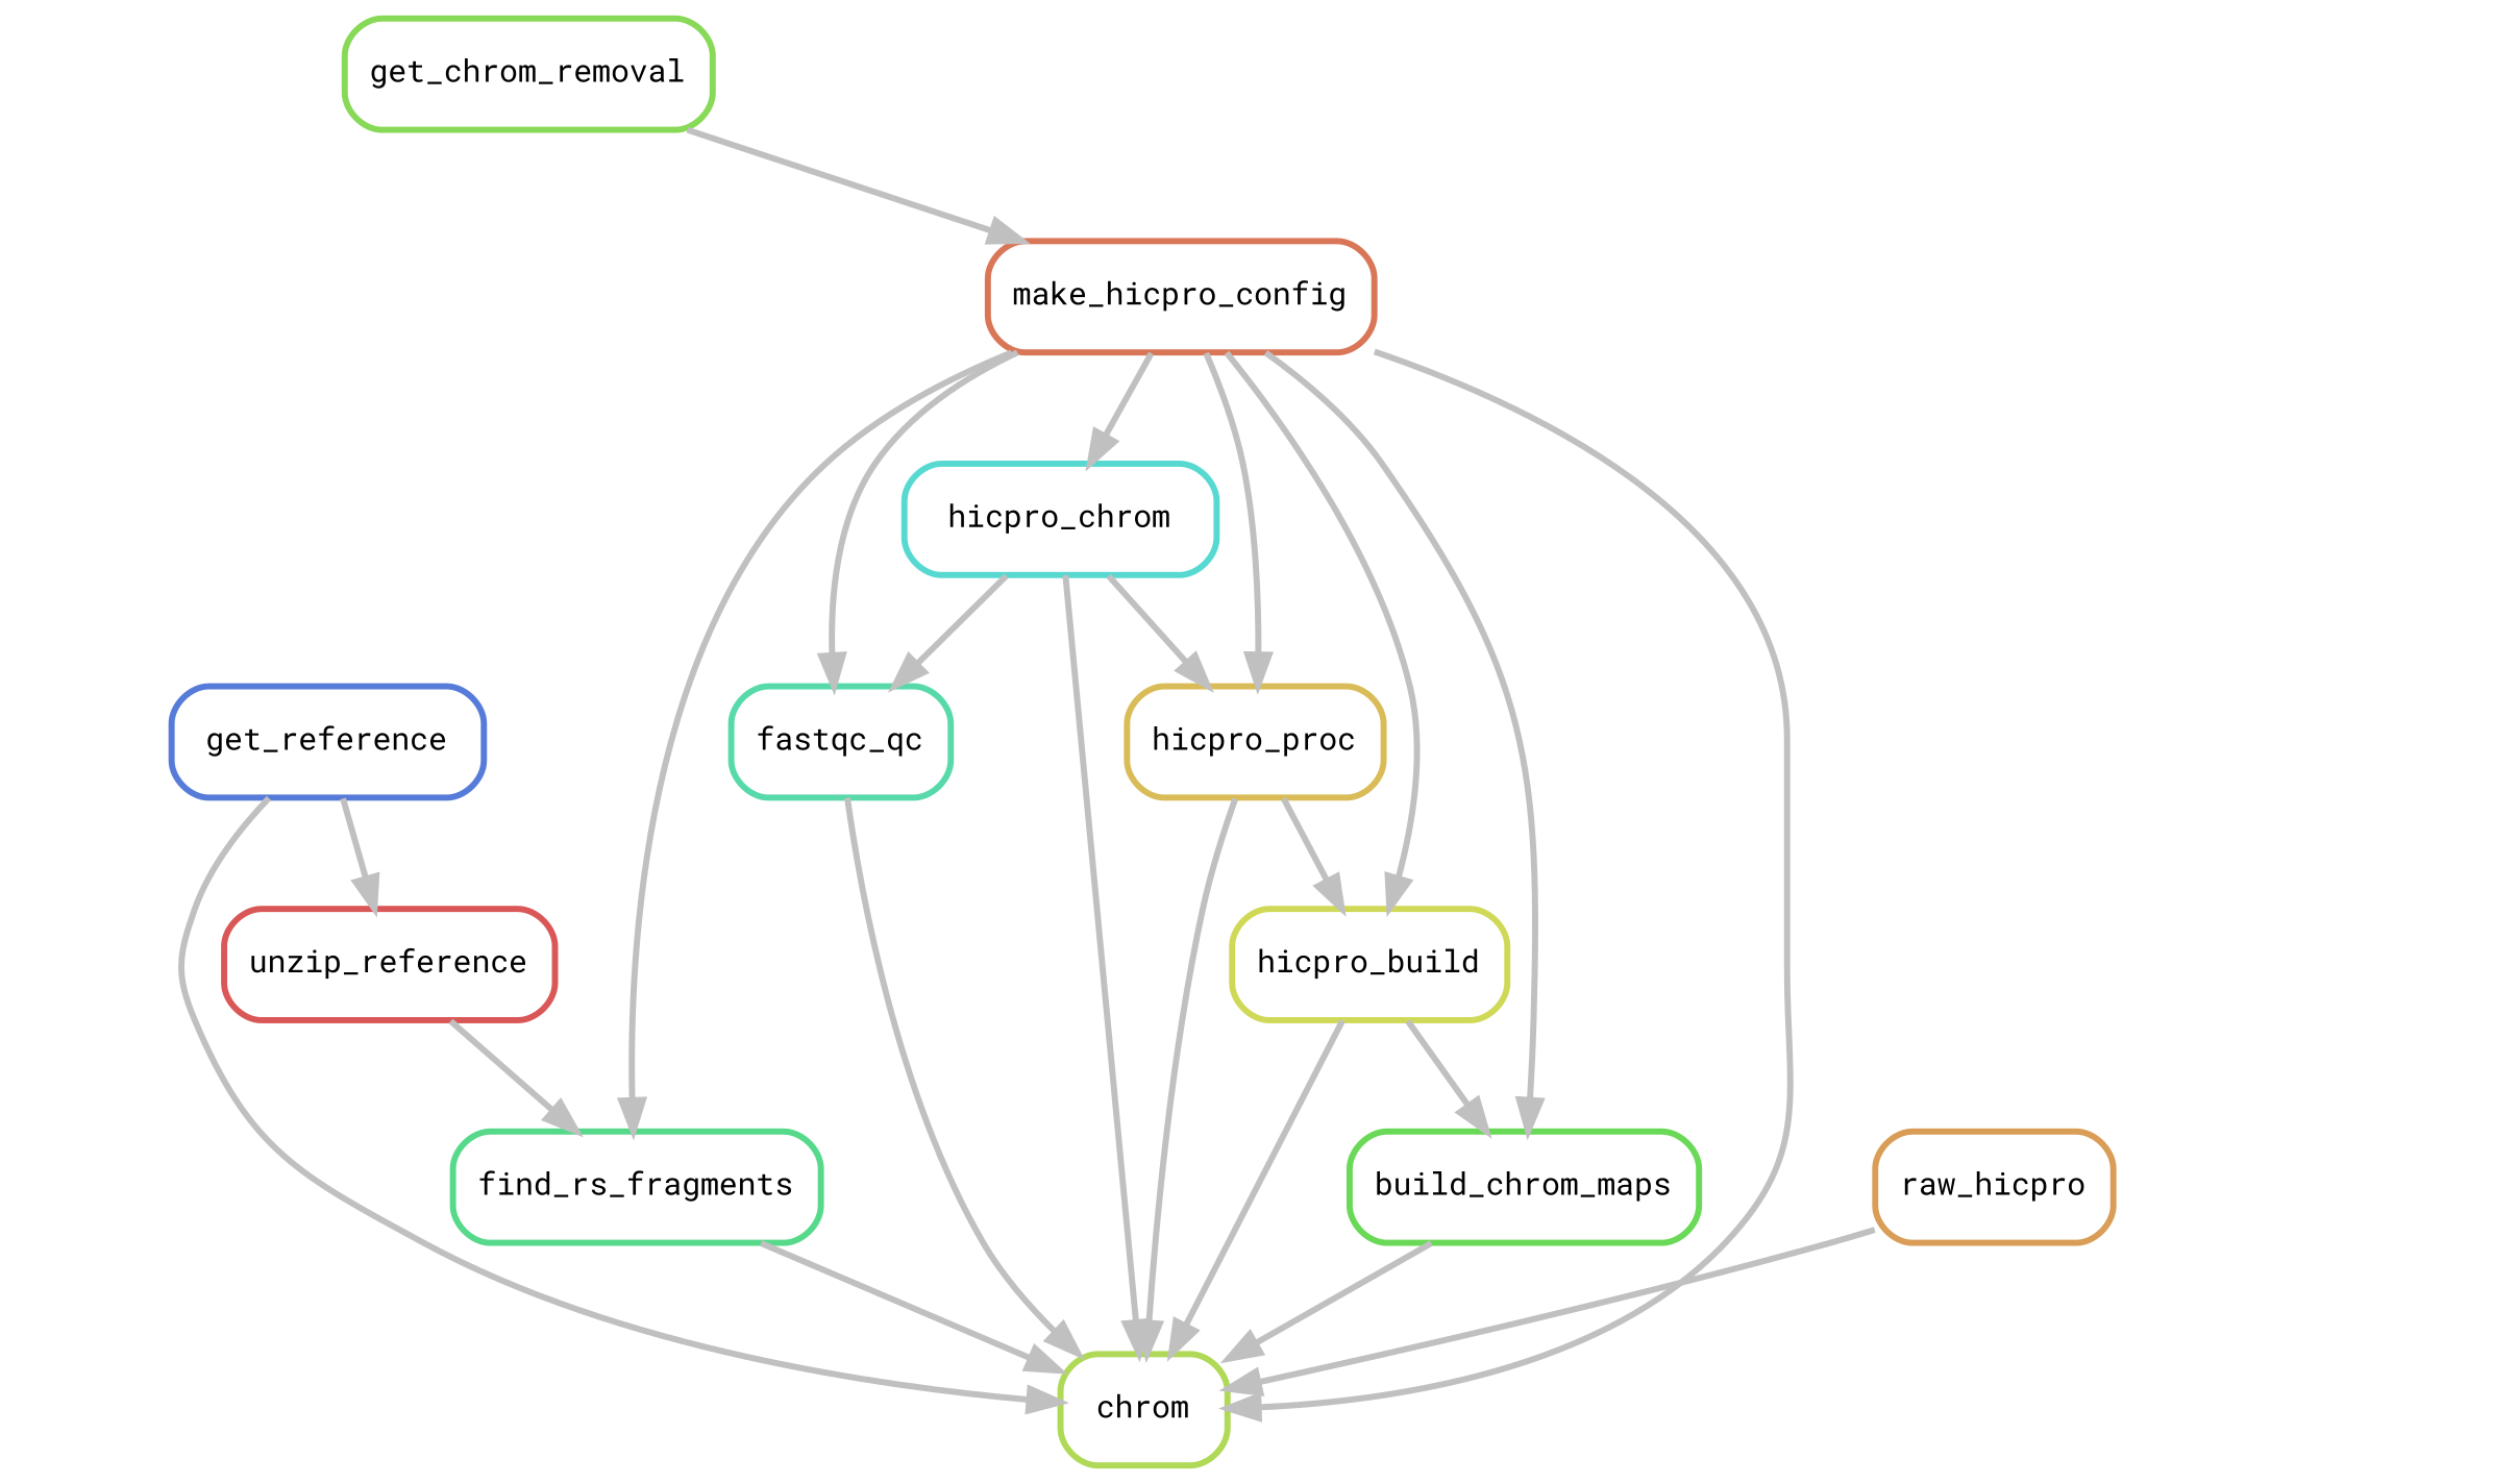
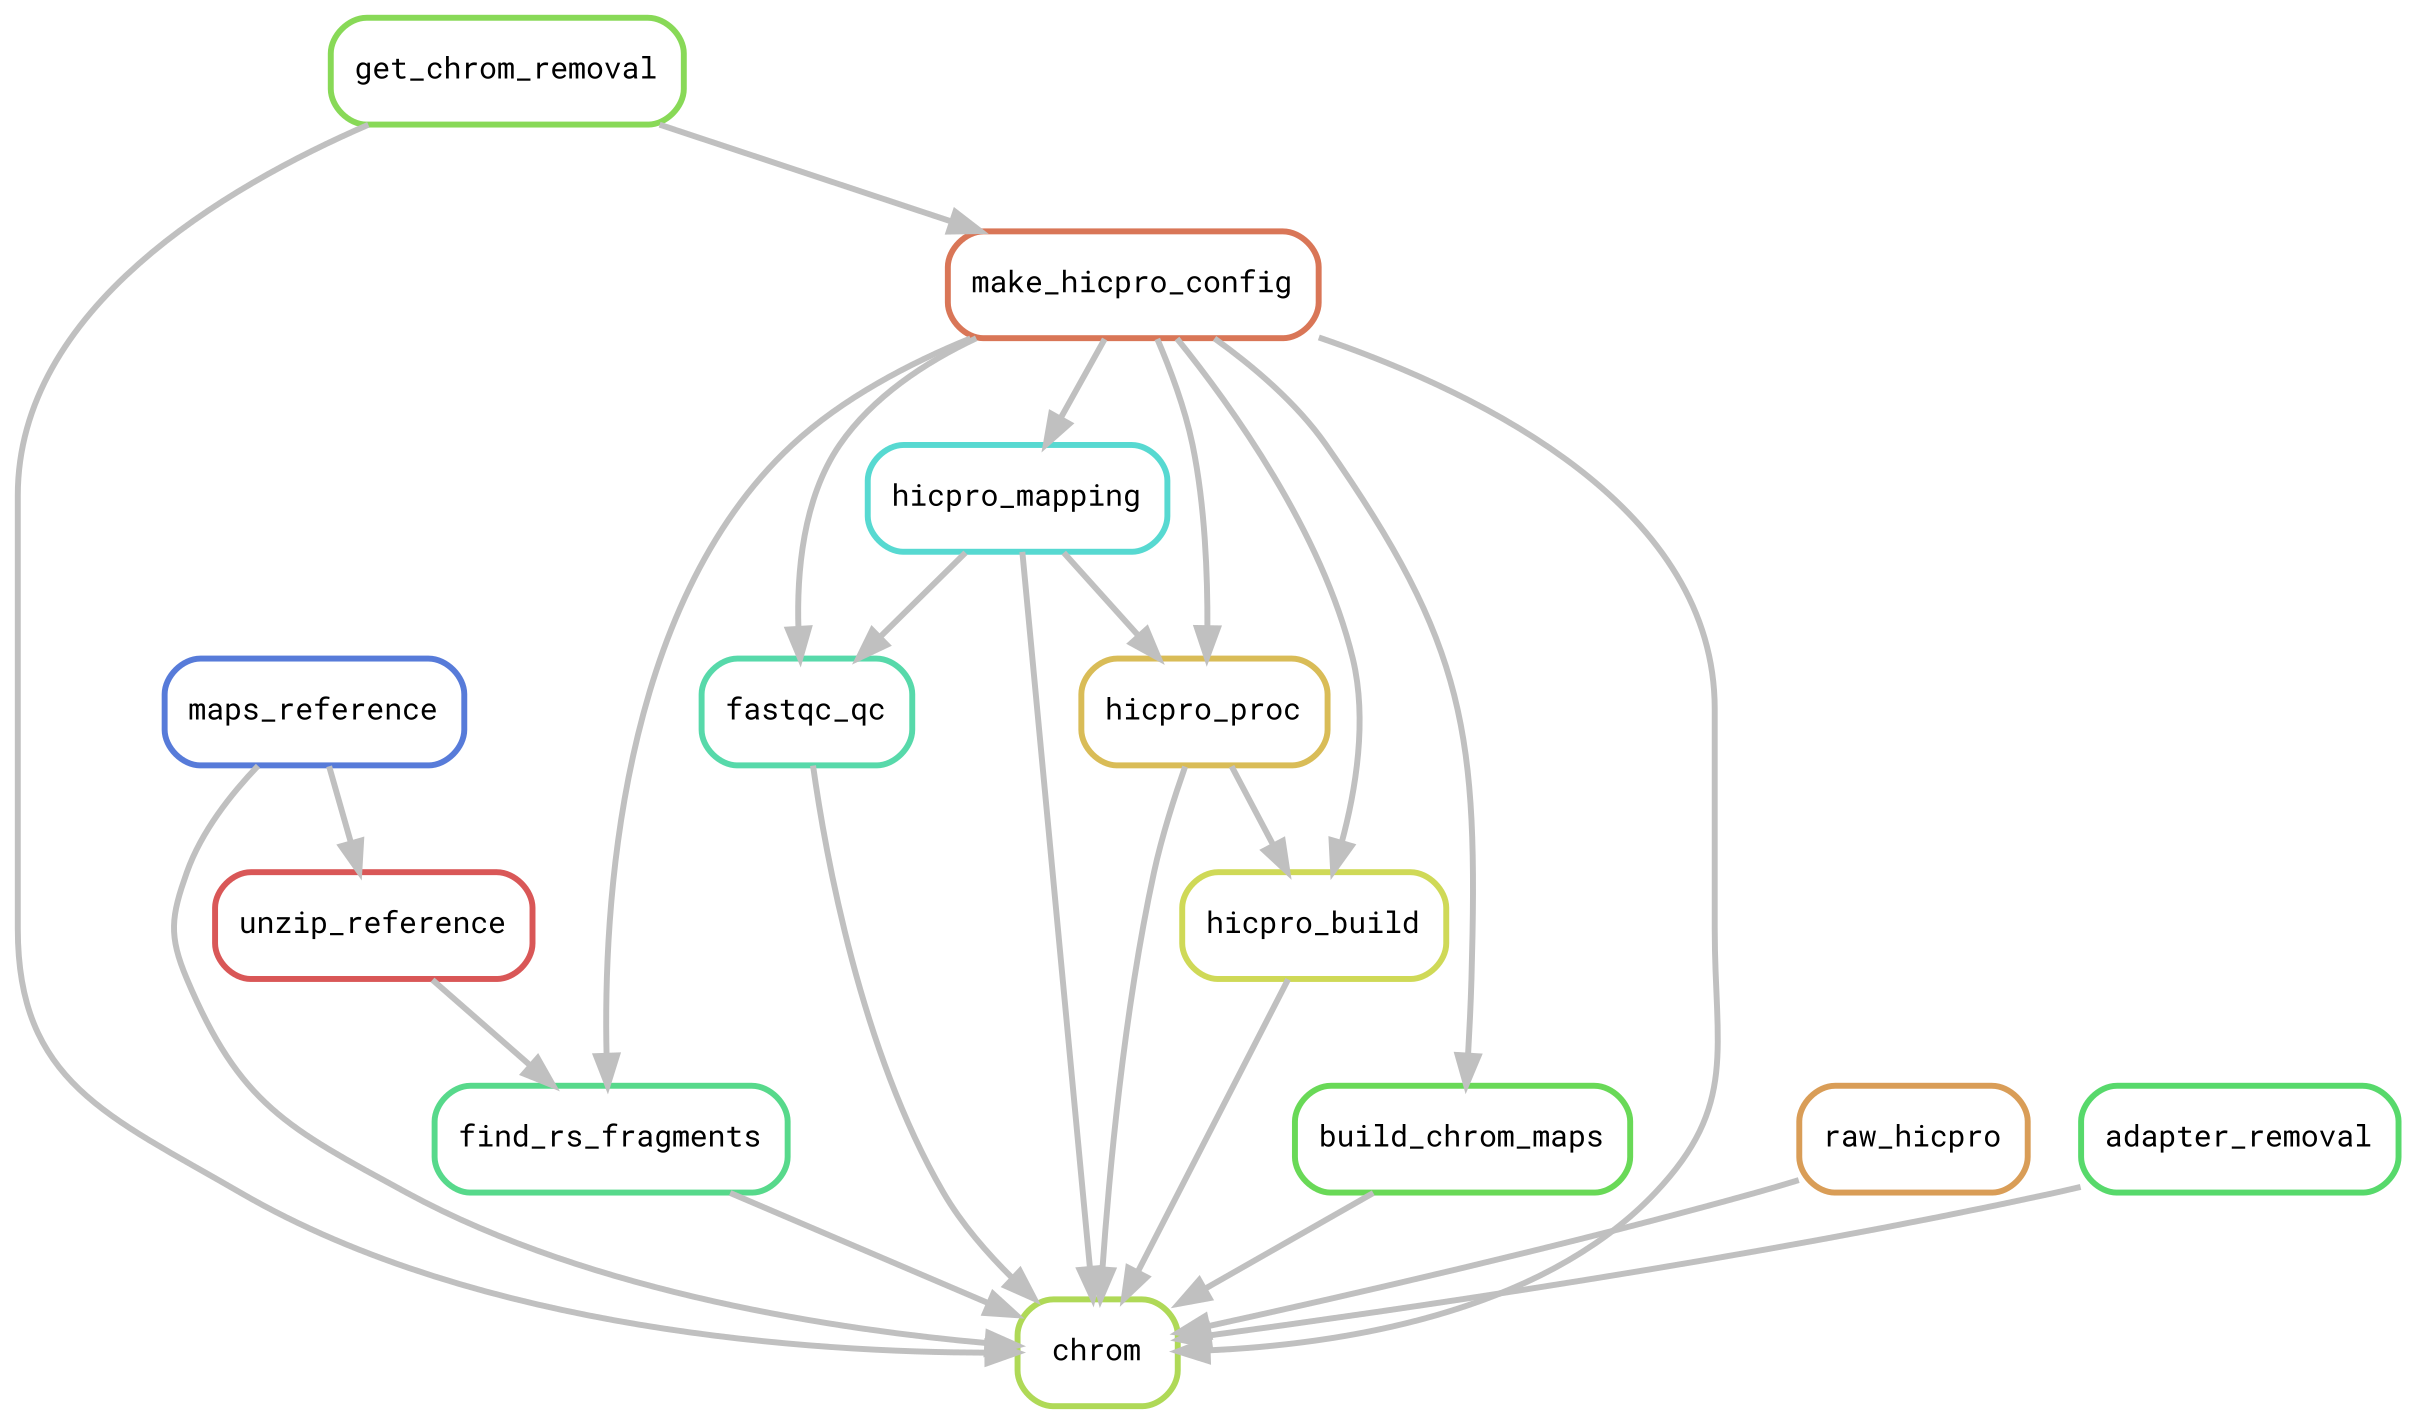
  digraph {
    bgcolor=white
    fontname="Roboto Mono"
    node [fontname="Roboto Mono" fontsize=10 penwidth=2 shape=box style=rounded]
    edge [color=grey fontname="Roboto Mono" penwidth=2]
    n1 [color="0.22 0.6 0.85" label=chrom]
    n2 [color="0.00 0.6 0.85" label=unzip_reference]
    n3 [color="0.40 0.6 0.85" label=find_rs_fragments]
-   n4 [color="0.62 0.6 0.85" label=get_reference]
+   n4 [color="0.62 0.6 0.85" label=maps_reference]
    n5 [color="0.09 0.6 0.85" label=raw_hicpro]
-   n7 [color="0.49 0.6 0.85" label=hicpro_chrom]
+   n6 [color="0.36 0.6 0.85" label=adapter_removal]
+   n7 [color="0.49 0.6 0.85" label=hicpro_mapping]
    n8 [color="0.44 0.6 0.85" label=fastqc_qc]
    n9 [color="0.13 0.6 0.85" label=hicpro_proc]
    n10 [color="0.27 0.6 0.85" label=get_chrom_removal]
    n11 [color="0.04 0.6 0.85" label=make_hicpro_config]
    n12 [color="0.18 0.6 0.85" label=hicpro_build]
    n13 [color="0.31 0.6 0.85" label=build_chrom_maps]
    n2 -> n3
    n3 -> n1
    n4 -> n1
    n4 -> n2
    n5 -> n1
+   n6 -> n1
    n7 -> n1
    n7 -> n8
    n7 -> n9
    n8 -> n1
    n9 -> n1
    n9 -> n12
+   n10 -> n1
    n10 -> n11
    n11 -> n1
    n11 -> n3
    n11 -> n7
    n11 -> n8
    n11 -> n9
    n11 -> n12
    n11 -> n13
    n12 -> n1
-   n12 -> n13
    n13 -> n1
  }
